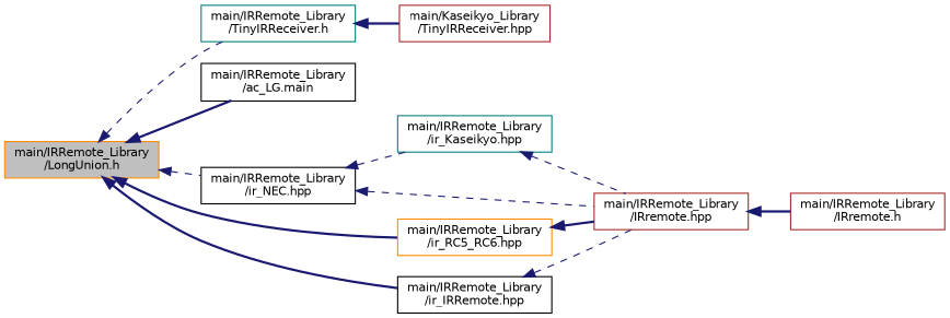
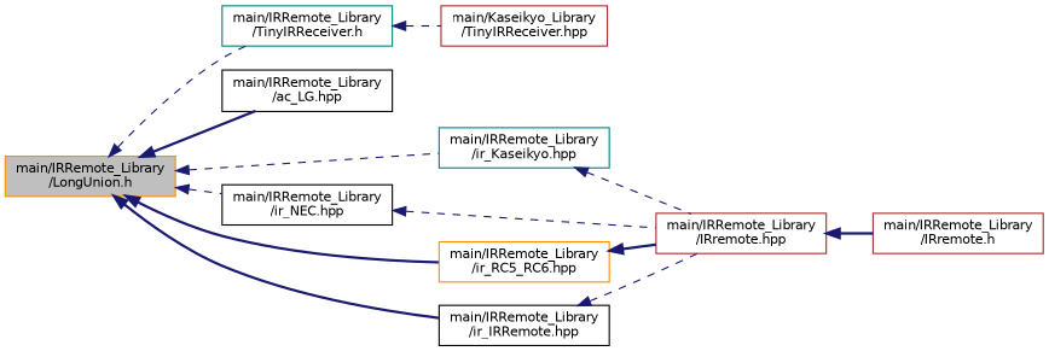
  digraph {
    rankdir=LR
    node [color=black fillcolor=white fontname=Helvetica fontsize=10 shape=record style=filled]
    edge [color=midnightblue dir=back fontname=Helvetica fontsize=10 labelfontname=Helvetica labelfontsize=10 style=dashed]
    n1 [color=darkorange fillcolor=grey75 fontcolor=black height=0.2 label="main/IRRemote_Library\l/LongUnion.h" width=0.4]
    n2 [color=teal height=0.2 label="main/IRRemote_Library\l/TinyIRReceiver.h" width=0.4]
-   n3 [height=0.2 label="main/IRRemote_Library\l/ac_LG.main" width=0.4]
+   n3 [height=0.2 label="main/IRRemote_Library\l/ac_LG.hpp" width=0.4]
    n4 [color=teal height=0.2 label="main/IRRemote_Library\l/ir_Kaseikyo.hpp" width=0.4]
    n5 [height=0.2 label="main/IRRemote_Library\l/ir_NEC.hpp" width=0.4]
    n6 [color=darkorange height=0.2 label="main/IRRemote_Library\l/ir_RC5_RC6.hpp" width=0.4]
    n7 [height=0.2 label="main/IRRemote_Library\l/ir_IRRemote.hpp" width=0.4]
    n8 [color=brown height=0.2 label="main/Kaseikyo_Library\l/TinyIRReceiver.hpp" width=0.4]
    n9 [color=brown height=0.2 label="main/IRRemote_Library\l/IRremote.hpp" width=0.4]
    n10 [color=brown height=0.2 label="main/IRRemote_Library\l/IRremote.h" width=0.4]
    n1 -> n2
    n1 -> n3 [style=bold]
-   n5 -> n4
+   n1 -> n4
    n1 -> n5
    n1 -> n6 [style=bold]
    n1 -> n7 [style=bold]
-   n2 -> n8 [style=bold]
+   n2 -> n8
    n4 -> n9
    n5 -> n9
    n6 -> n9 [style=bold]
    n7 -> n9
    n9 -> n10 [style=bold]
  }
